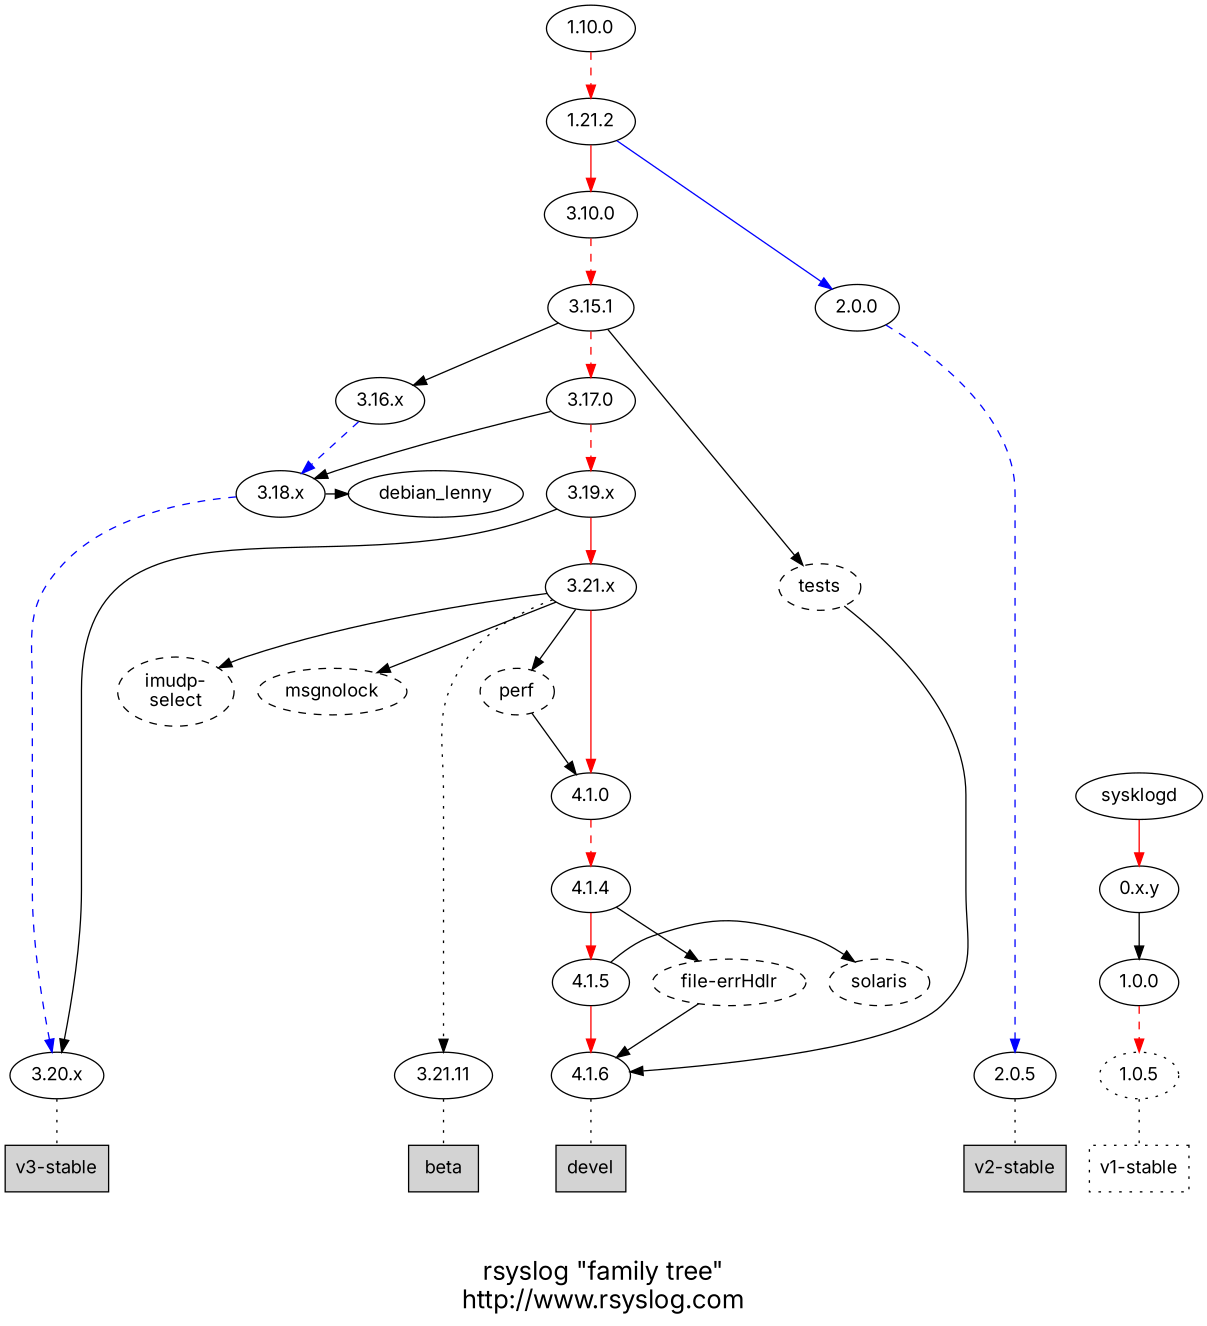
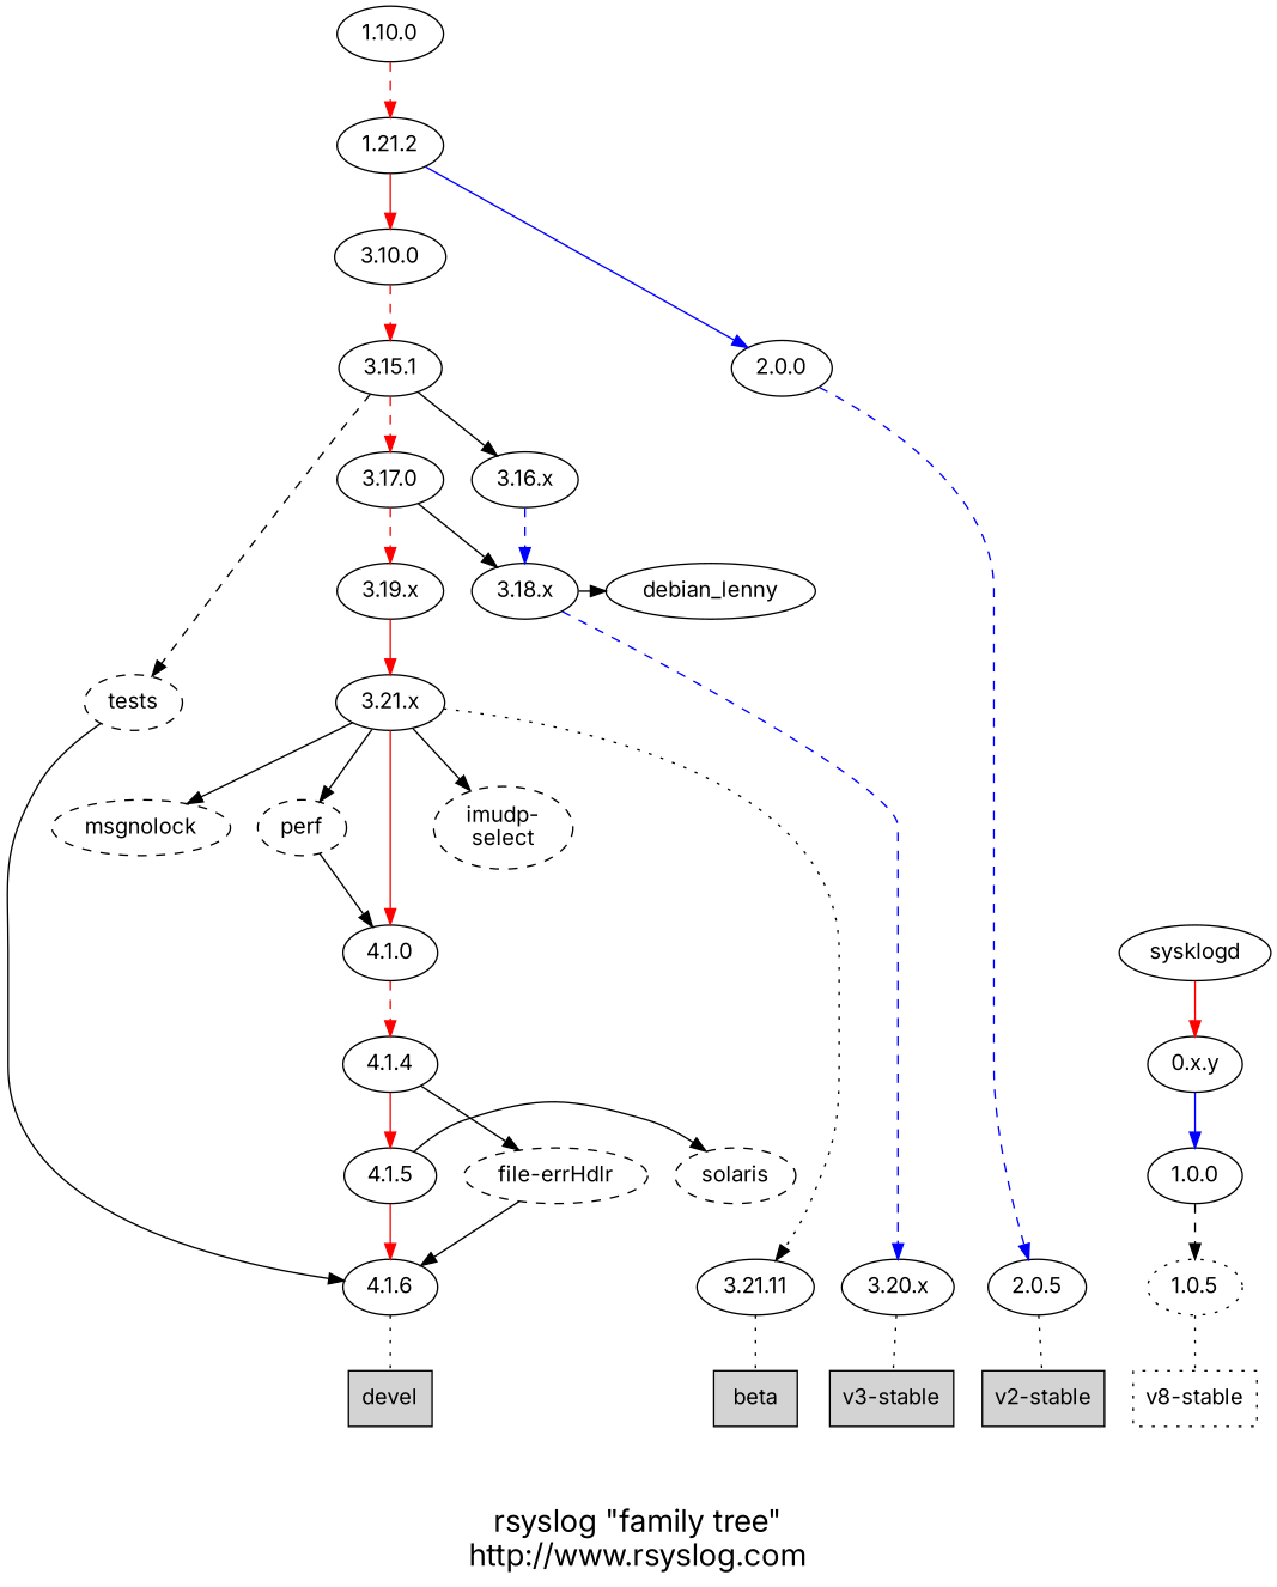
  digraph {
    fontname=Inter
    fontsize=20
    label="\n\nrsyslog \"family tree\"\nhttp://www.rsyslog.com"
    node [fontname=Inter]
    edge [fontname=Inter]
    solaris [style=dashed]
    "4.1.5" [group=master]
    "3.18.x"
    debian_lenny
    "1.0.5" [style=dotted]
    "4.1.6" [group=master]
    "2.0.5"
    "3.20.x"
    "3.21.11"
-   n10 [label="v1-stable" shape=box style=dotted]
+   n10 [label="v8-stable" shape=box style=dotted]
    n11 [label=devel shape=box style=filled]
    n12 [label="v2-stable" shape=box style=filled]
    n13 [label="v3-stable" shape=box style=filled]
    n14 [label=beta shape=box style=filled]
    perf [style=dashed]
    "4.1.0" [group=master]
    "4.1.4" [group=master]
    n18 [label="imudp-\nselect" style=dashed]
    msgnolock [style=dashed]
    "file-errHdlr" [style=dashed]
    tests [style=dashed]
    "0.x.y" [group=master]
    "1.0.0"
    "1.10.0" [group=master]
    "1.21.2" [group=master]
    "3.10.0" [group=master]
    "2.0.0"
    "3.15.1" [group=master]
    "3.17.0" [group=master]
    "3.16.x"
    "3.19.x" [group=master]
    "3.21.x" [group=master]
    sysklogd
    subgraph sub_1 {
      rank=same
      solaris
      "4.1.5"
    }
    subgraph sub_2 {
      rank=same
      "3.18.x"
      debian_lenny
    }
    subgraph sub_3 {
      rank=same
      "1.0.5"
      "4.1.6"
      "2.0.5"
      "3.20.x"
      "3.21.11"
    }
    "4.1.5" -> solaris
    "4.1.5" -> "4.1.6" [color=red]
    "3.18.x" -> debian_lenny
    "3.18.x" -> "3.20.x" [color=blue style=dashed]
    "1.0.5" -> n10 [dir=none style=dotted]
    "4.1.6" -> n11 [dir=none style=dotted]
    "2.0.5" -> n12 [dir=none style=dotted]
    "3.20.x" -> n13 [dir=none style=dotted]
    "3.21.11" -> n14 [dir=none style=dotted]
    perf -> "4.1.0"
    "4.1.0" -> "4.1.4" [color=red style=dashed]
    "4.1.4" -> "4.1.5" [color=red]
    "4.1.4" -> "file-errHdlr"
    "file-errHdlr" -> "4.1.6"
    tests -> "4.1.6"
-   "0.x.y" -> "1.0.0"
-   "1.0.0" -> "1.0.5" [style=dashed color=red]
+   "0.x.y" -> "1.0.0" [color=blue]
+   "1.0.0" -> "1.0.5" [style=dashed]
    "1.10.0" -> "1.21.2" [color=red style=dashed]
    "1.21.2" -> "3.10.0" [color=red]
    "1.21.2" -> "2.0.0" [color=blue]
    "3.10.0" -> "3.15.1" [color=red style=dashed]
    "2.0.0" -> "2.0.5" [color=blue style=dashed]
-   "3.15.1" -> tests
+   "3.15.1" -> tests [style=dashed]
    "3.15.1" -> "3.17.0" [color=red style=dashed]
    "3.15.1" -> "3.16.x"
    "3.17.0" -> "3.18.x"
    "3.17.0" -> "3.19.x" [color=red style=dashed]
    "3.16.x" -> "3.18.x" [color=blue style=dashed]
-   "3.19.x" -> "3.20.x"
    "3.19.x" -> "3.21.x" [color=red]
    "3.21.x" -> "3.21.11" [style=dotted]
    "3.21.x" -> perf
    "3.21.x" -> "4.1.0" [color=red]
    "3.21.x" -> n18
    "3.21.x" -> msgnolock
    sysklogd -> "0.x.y" [color=red]
  }
